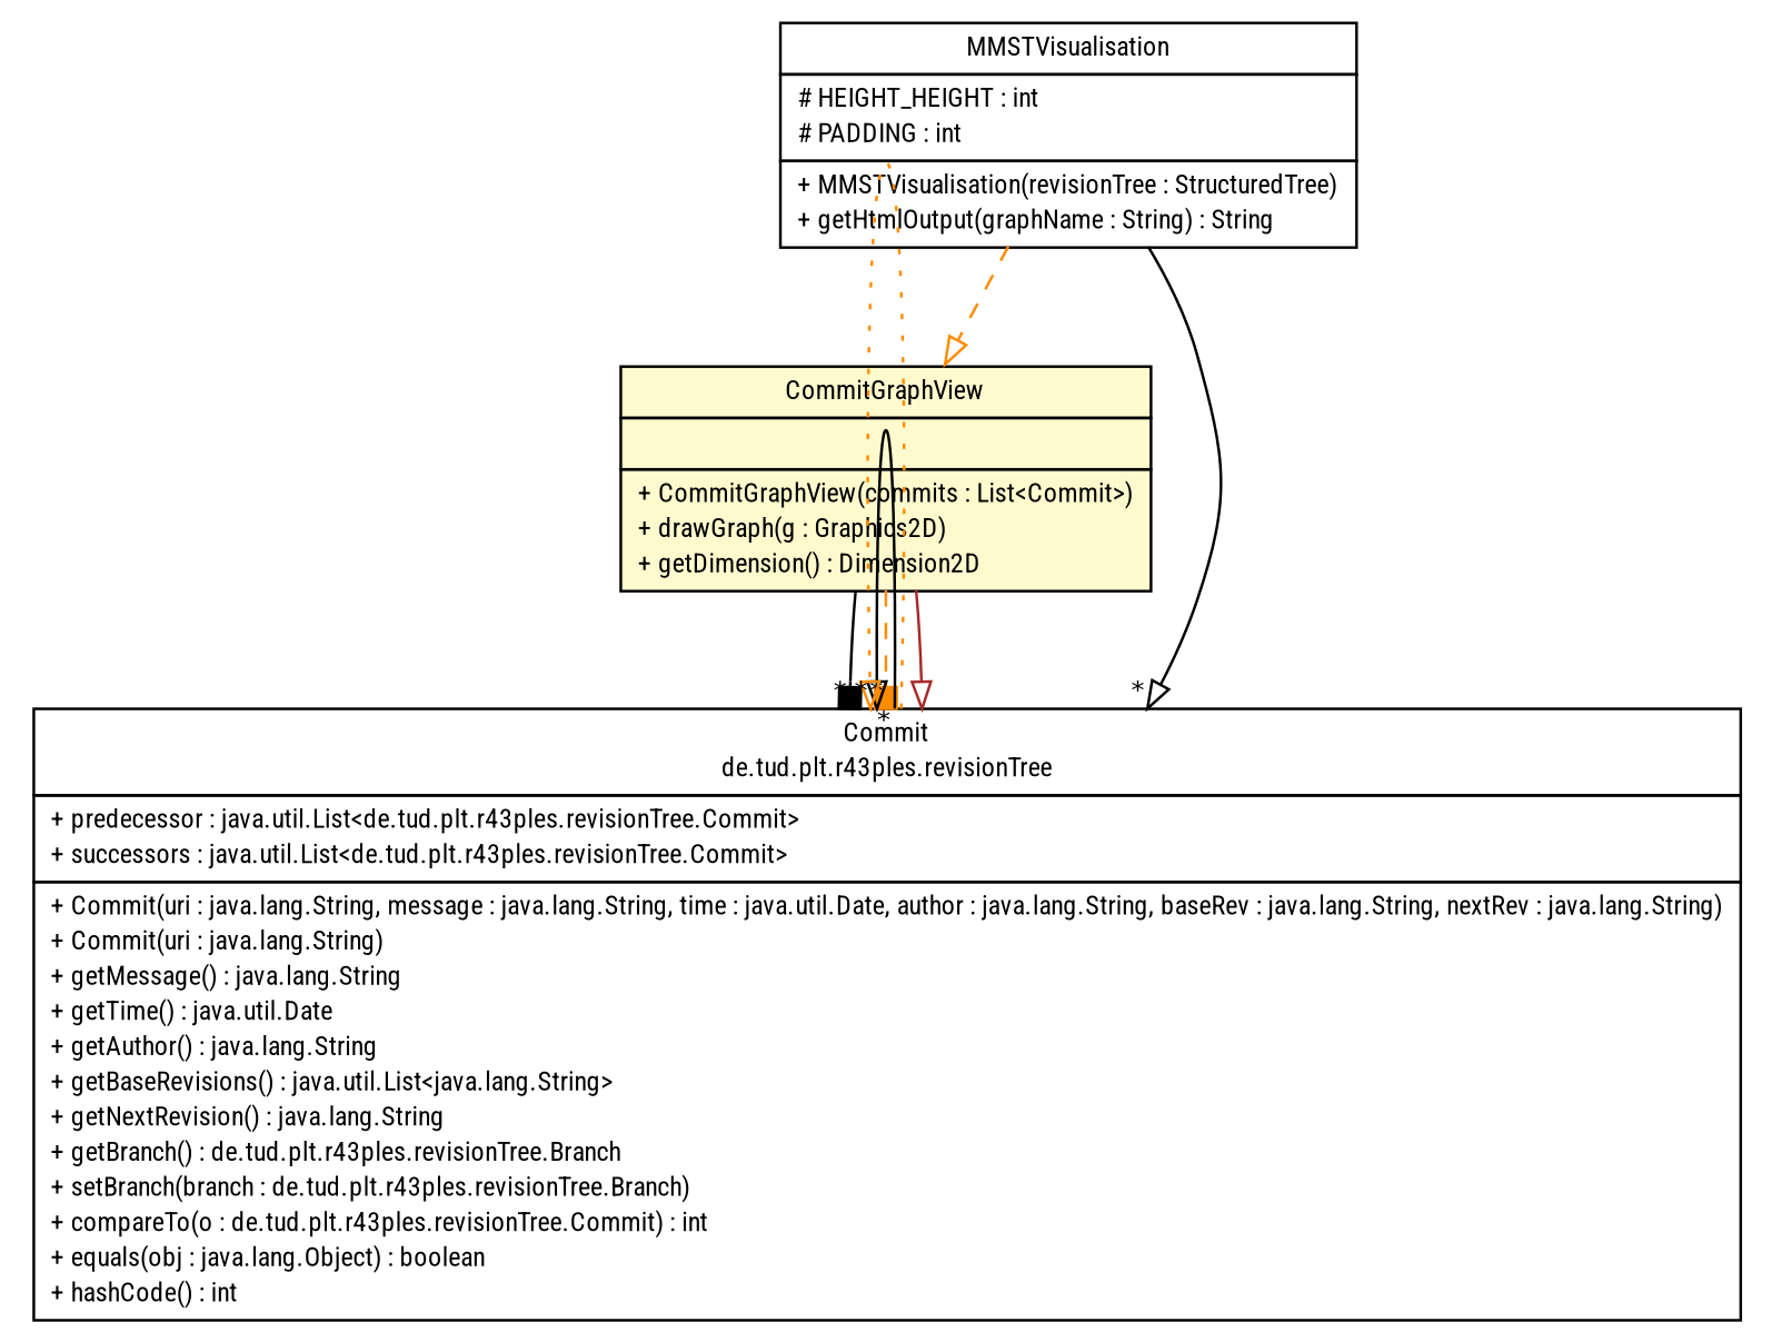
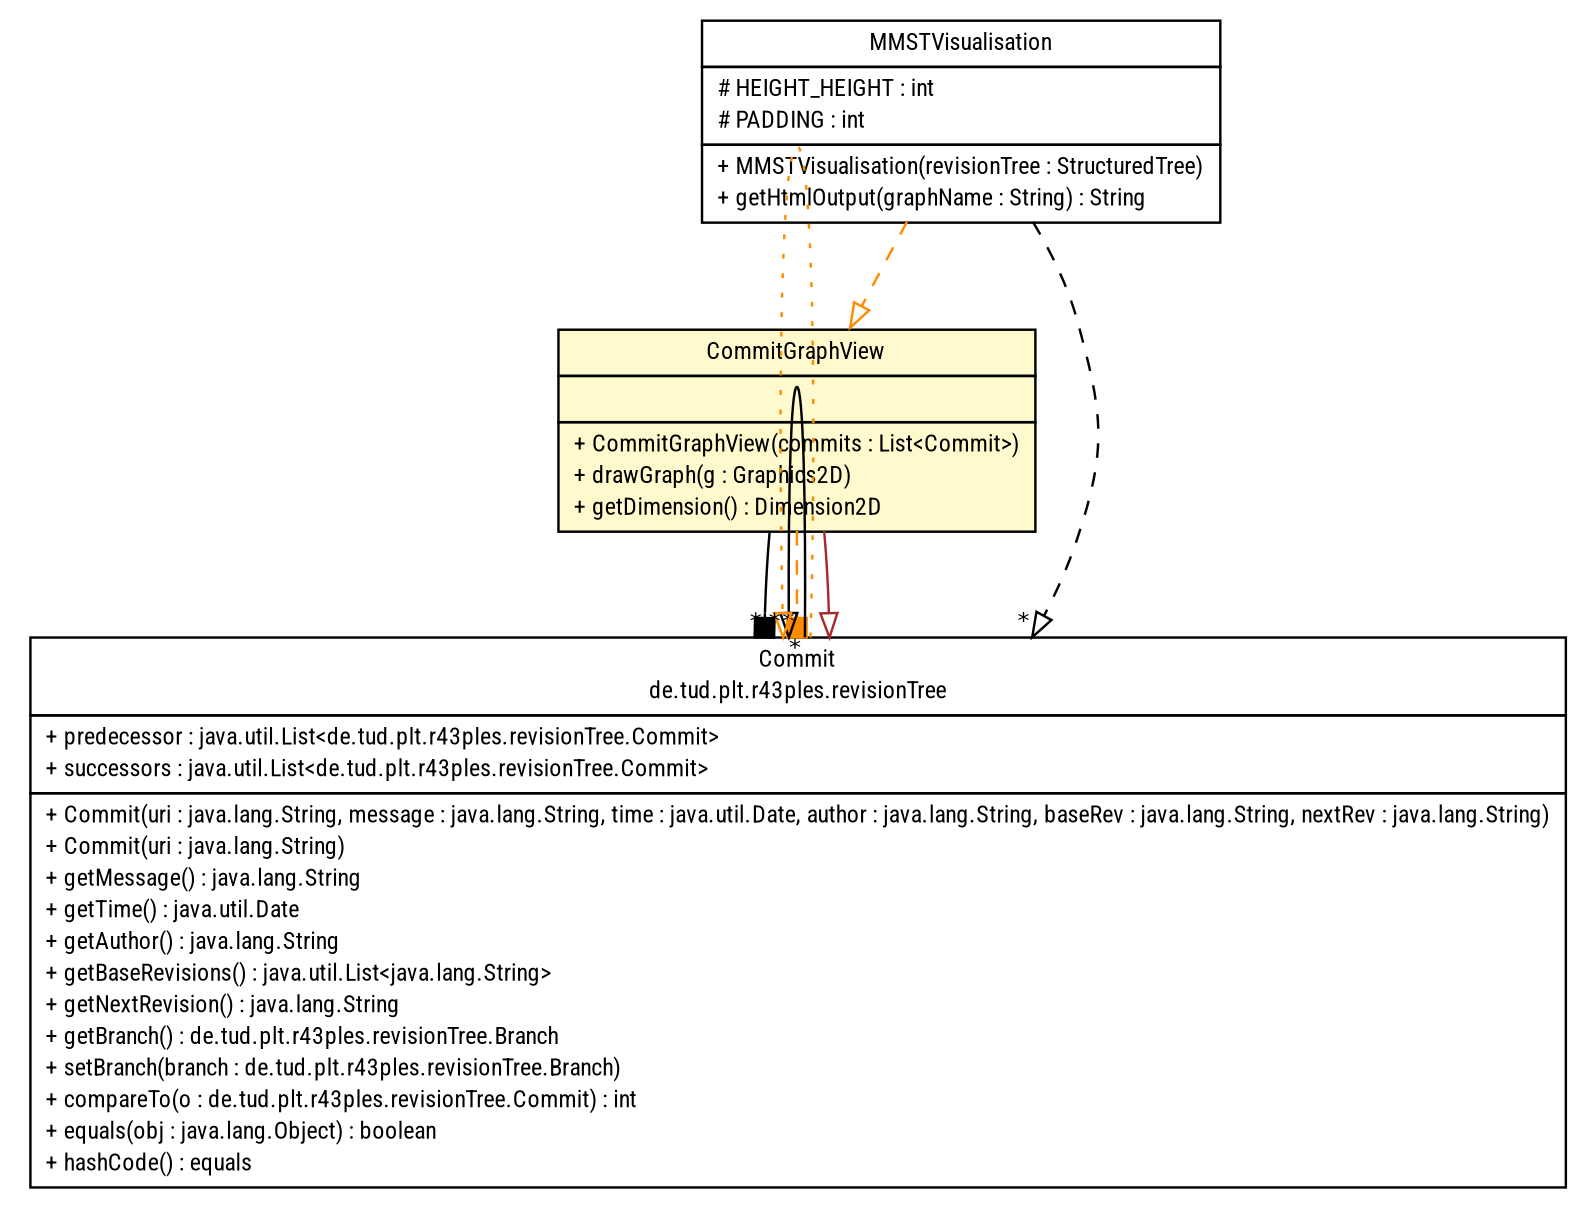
  digraph {
    fontname="Roboto Condensed"
    nodesep=0.25
    ranksep=0.5
    node [fontcolor=black fontname="Roboto Condensed" fontsize=10.0 shape=plaintext]
    edge [arrowhead=onormal color=darkorange fontcolor=black fontname="Roboto Condensed" fontsize=10.0 headport=p labelfontname=Helvetica labelfontsize=10 style=solid tailport=p headlabel="*"]
    n1 [label=<<table title="de.tud.plt.r43ples.visualisation.MMSTVisualisation" border="0" cellborder="1" cellspacing="0" cellpadding="2" port="p" href="./MMSTVisualisation.html"> 		<tr><td><table border="0" cellspacing="0" cellpadding="1"> <tr><td align="center" balign="center"> MMSTVisualisation </td></tr> 		</table></td></tr> 		<tr><td><table border="0" cellspacing="0" cellpadding="1"> <tr><td align="left" balign="left"> # HEIGHT_HEIGHT : int </td></tr> <tr><td align="left" balign="left"> # PADDING : int </td></tr> 		</table></td></tr> 		<tr><td><table border="0" cellspacing="0" cellpadding="1"> <tr><td align="left" balign="left"> + MMSTVisualisation(revisionTree : StructuredTree) </td></tr> <tr><td align="left" balign="left"> + getHtmlOutput(graphName : String) : String </td></tr> 		</table></td></tr> 		</table>>]
    n2 [label=<<table title="de.tud.plt.r43ples.visualisation.CommitGraphView" border="0" cellborder="1" cellspacing="0" cellpadding="2" port="p" bgcolor="lemonChiffon" href="./CommitGraphView.html"> 		<tr><td><table border="0" cellspacing="0" cellpadding="1"> <tr><td align="center" balign="center"> CommitGraphView </td></tr> 		</table></td></tr> 		<tr><td><table border="0" cellspacing="0" cellpadding="1"> <tr><td align="left" balign="left">  </td></tr> 		</table></td></tr> 		<tr><td><table border="0" cellspacing="0" cellpadding="1"> <tr><td align="left" balign="left"> + CommitGraphView(commits : List&lt;Commit&gt;) </td></tr> <tr><td align="left" balign="left"> + drawGraph(g : Graphics2D) </td></tr> <tr><td align="left" balign="left"> + getDimension() : Dimension2D </td></tr> 		</table></td></tr> 		</table>>]
-   n3 [label=<<table title="de.tud.plt.r43ples.revisionTree.Commit" border="0" cellborder="1" cellspacing="0" cellpadding="2" port="p" href="../revisionTree/Commit.html"> 		<tr><td><table border="0" cellspacing="0" cellpadding="1"> <tr><td align="center" balign="center"> Commit </td></tr> <tr><td align="center" balign="center"> de.tud.plt.r43ples.revisionTree </td></tr> 		</table></td></tr> 		<tr><td><table border="0" cellspacing="0" cellpadding="1"> <tr><td align="left" balign="left"> + predecessor : java.util.List&lt;de.tud.plt.r43ples.revisionTree.Commit&gt; </td></tr> <tr><td align="left" balign="left"> + successors : java.util.List&lt;de.tud.plt.r43ples.revisionTree.Commit&gt; </td></tr> 		</table></td></tr> 		<tr><td><table border="0" cellspacing="0" cellpadding="1"> <tr><td align="left" balign="left"> + Commit(uri : java.lang.String, message : java.lang.String, time : java.util.Date, author : java.lang.String, baseRev : java.lang.String, nextRev : java.lang.String) </td></tr> <tr><td align="left" balign="left"> + Commit(uri : java.lang.String) </td></tr> <tr><td align="left" balign="left"> + getMessage() : java.lang.String </td></tr> <tr><td align="left" balign="left"> + getTime() : java.util.Date </td></tr> <tr><td align="left" balign="left"> + getAuthor() : java.lang.String </td></tr> <tr><td align="left" balign="left"> + getBaseRevisions() : java.util.List&lt;java.lang.String&gt; </td></tr> <tr><td align="left" balign="left"> + getNextRevision() : java.lang.String </td></tr> <tr><td align="left" balign="left"> + getBranch() : de.tud.plt.r43ples.revisionTree.Branch </td></tr> <tr><td align="left" balign="left"> + setBranch(branch : de.tud.plt.r43ples.revisionTree.Branch) </td></tr> <tr><td align="left" balign="left"> + compareTo(o : de.tud.plt.r43ples.revisionTree.Commit) : int </td></tr> <tr><td align="left" balign="left"> + equals(obj : java.lang.Object) : boolean </td></tr> <tr><td align="left" balign="left"> + hashCode() : int </td></tr> 		</table></td></tr> 		</table>>]
+   n3 [label=<<table title="de.tud.plt.r43ples.revisionTree.Commit" border="0" cellborder="1" cellspacing="0" cellpadding="2" port="p" href="../revisionTree/Commit.html"> 		<tr><td><table border="0" cellspacing="0" cellpadding="1"> <tr><td align="center" balign="center"> Commit </td></tr> <tr><td align="center" balign="center"> de.tud.plt.r43ples.revisionTree </td></tr> 		</table></td></tr> 		<tr><td><table border="0" cellspacing="0" cellpadding="1"> <tr><td align="left" balign="left"> + predecessor : java.util.List&lt;de.tud.plt.r43ples.revisionTree.Commit&gt; </td></tr> <tr><td align="left" balign="left"> + successors : java.util.List&lt;de.tud.plt.r43ples.revisionTree.Commit&gt; </td></tr> 		</table></td></tr> 		<tr><td><table border="0" cellspacing="0" cellpadding="1"> <tr><td align="left" balign="left"> + Commit(uri : java.lang.String, message : java.lang.String, time : java.util.Date, author : java.lang.String, baseRev : java.lang.String, nextRev : java.lang.String) </td></tr> <tr><td align="left" balign="left"> + Commit(uri : java.lang.String) </td></tr> <tr><td align="left" balign="left"> + getMessage() : java.lang.String </td></tr> <tr><td align="left" balign="left"> + getTime() : java.util.Date </td></tr> <tr><td align="left" balign="left"> + getAuthor() : java.lang.String </td></tr> <tr><td align="left" balign="left"> + getBaseRevisions() : java.util.List&lt;java.lang.String&gt; </td></tr> <tr><td align="left" balign="left"> + getNextRevision() : java.lang.String </td></tr> <tr><td align="left" balign="left"> + getBranch() : de.tud.plt.r43ples.revisionTree.Branch </td></tr> <tr><td align="left" balign="left"> + setBranch(branch : de.tud.plt.r43ples.revisionTree.Branch) </td></tr> <tr><td align="left" balign="left"> + compareTo(o : de.tud.plt.r43ples.revisionTree.Commit) : int </td></tr> <tr><td align="left" balign="left"> + equals(obj : java.lang.Object) : boolean </td></tr> <tr><td align="left" balign="left"> + hashCode() : equals </td></tr> 		</table></td></tr> 		</table>>]
    n1 -> n2 [style=dashed headlabel=""]
-   n1 -> n3 [color=black]
+   n1 -> n3 [color=black style=dashed]
    n2 -> n3 [arrowhead=box color=black]
    n2 -> n3 [arrowhead=box style=dashed]
    n2 -> n3 [color=brown headlabel=""]
    n3 -> n3 [color=black]
    n3 -> n3 [style=dotted]
  }
